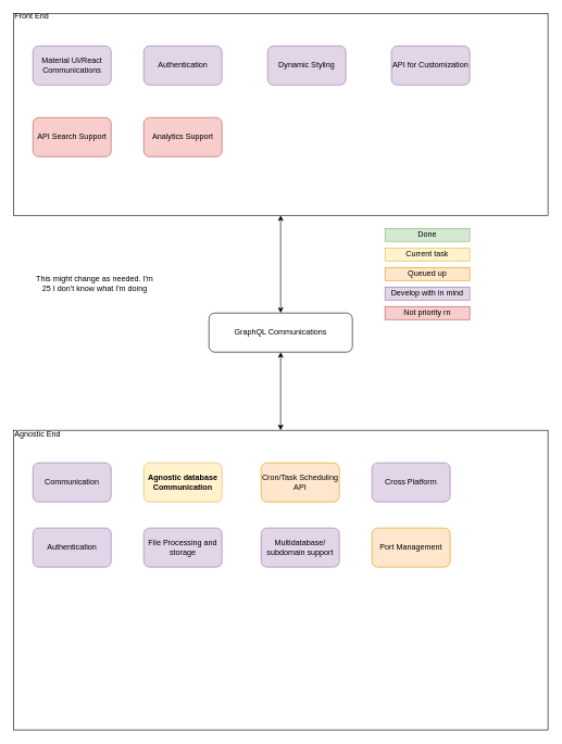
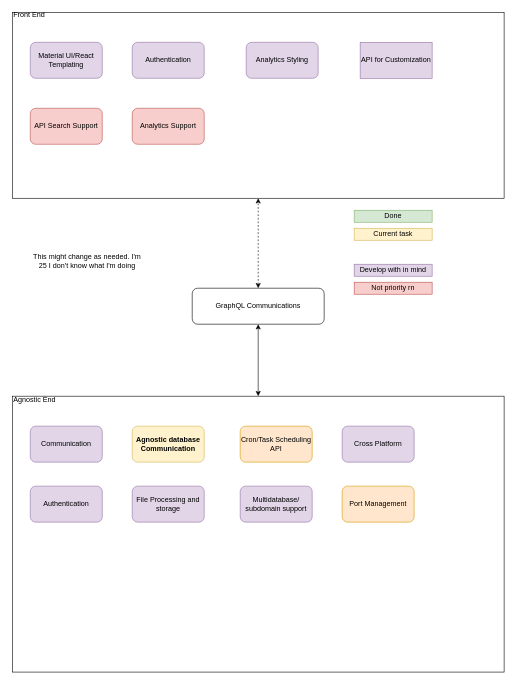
  <mxCell id="0" />
  <mxCell id="1" parent="0" />
  <mxCell id="2" value="GraphQL Communications" style="rounded=1;whiteSpace=wrap;html=1;" vertex="1" parent="1"><mxGeometry x="320" y="480" width="220" height="60" as="geometry" /></mxCell>
- <mxCell id="3" value="" style="endArrow=classic;startArrow=classic;html=1;exitX=0.5;exitY=0;exitDx=0;exitDy=0;" edge="1" parent="1" source="2" target="4"><mxGeometry width="50" height="50" relative="1" as="geometry"><mxPoint x="380" y="250" as="sourcePoint" /><mxPoint x="400" y="240" as="targetPoint" /></mxGeometry></mxCell>
+ <mxCell id="3" value="" style="endArrow=classic;startArrow=classic;html=1;exitX=0.5;exitY=0;exitDx=0;exitDy=0;dashed=1;" edge="1" parent="1" source="2" target="4"><mxGeometry width="50" height="50" relative="1" as="geometry"><mxPoint x="380" y="250" as="sourcePoint" /><mxPoint x="400" y="240" as="targetPoint" /></mxGeometry></mxCell>
  <mxCell id="4" value="Front End&lt;br&gt;&lt;br&gt;&lt;br&gt;&lt;br&gt;&lt;br&gt;&lt;br&gt;&lt;br&gt;&lt;br&gt;&lt;br&gt;&lt;br&gt;&lt;br&gt;&lt;br&gt;&lt;br&gt;&lt;br&gt;&lt;br&gt;&lt;br&gt;&lt;br&gt;&lt;br&gt;&lt;br&gt;&lt;br&gt;&lt;br&gt;&lt;br&gt;" style="rounded=0;whiteSpace=wrap;html=1;align=left;" vertex="1" parent="1"><mxGeometry width="820" height="310" as="geometry" x="20" y="20" /></mxCell>
  <mxCell id="5" value="" style="endArrow=classic;startArrow=classic;html=1;entryX=0.5;entryY=1;entryDx=0;entryDy=0;" edge="1" parent="1" target="2"><mxGeometry width="50" height="50" relative="1" as="geometry"><mxPoint x="430" y="660" as="sourcePoint" /><mxPoint x="420" y="770" as="targetPoint" /></mxGeometry></mxCell>
  <mxCell id="6" value="&lt;div&gt;&lt;span&gt;Agnostic End&lt;/span&gt;&lt;/div&gt;&lt;br&gt;&lt;br&gt;&lt;br&gt;&lt;br&gt;&lt;br&gt;&lt;br&gt;&lt;br&gt;&lt;br&gt;&lt;br&gt;&lt;br&gt;&lt;br&gt;&lt;br&gt;&lt;br&gt;&lt;br&gt;&lt;br&gt;&lt;br&gt;&lt;br&gt;&lt;br&gt;&lt;br&gt;&lt;br&gt;&lt;br&gt;&lt;br&gt;&lt;br&gt;&lt;br&gt;&lt;br&gt;&lt;br&gt;&lt;br&gt;&lt;br&gt;&lt;br&gt;&lt;br&gt;&lt;div&gt;&lt;br&gt;&lt;/div&gt;" style="rounded=0;whiteSpace=wrap;html=1;align=left;" vertex="1" parent="1"><mxGeometry y="660" width="820" height="460" as="geometry" x="20" /></mxCell>
- <mxCell id="7" value="Material UI/React Communications" style="rounded=1;whiteSpace=wrap;html=1;fillColor=#e1d5e7;strokeColor=#9673a6;" vertex="1" parent="1"><mxGeometry x="50" y="70" width="120" height="60" as="geometry" /></mxCell>
+ <mxCell id="7" value="Material UI/React Templating" style="rounded=1;whiteSpace=wrap;html=1;fillColor=#e1d5e7;strokeColor=#9673a6;" vertex="1" parent="1"><mxGeometry x="50" y="70" width="120" height="60" as="geometry" /></mxCell>
  <mxCell id="8" value="Authentication" style="rounded=1;whiteSpace=wrap;html=1;fillColor=#e1d5e7;strokeColor=#9673a6;" vertex="1" parent="1"><mxGeometry x="220" y="70" width="120" height="60" as="geometry" /></mxCell>
- <mxCell id="9" value="Dynamic Styling" style="rounded=1;whiteSpace=wrap;html=1;fillColor=#e1d5e7;strokeColor=#9673a6;" vertex="1" parent="1"><mxGeometry x="410" y="70" width="120" height="60" as="geometry" /></mxCell>
- <mxCell id="10" value="API for Customization" style="rounded=1;whiteSpace=wrap;html=1;fillColor=#e1d5e7;strokeColor=#9673a6;" vertex="1" parent="1"><mxGeometry x="600" y="70" width="120" height="60" as="geometry" /></mxCell>
+ <mxCell id="9" value="Analytics Styling" style="rounded=1;whiteSpace=wrap;html=1;fillColor=#e1d5e7;strokeColor=#9673a6;" vertex="1" parent="1"><mxGeometry x="410" y="70" width="120" height="60" as="geometry" /></mxCell>
+ <mxCell id="10" value="API for Customization" style="whiteSpace=wrap;html=1;fillColor=#e1d5e7;strokeColor=#9673a6;rounded=0;" vertex="1" parent="1"><mxGeometry x="600" y="70" width="120" height="60" as="geometry" /></mxCell>
  <mxCell id="11" value="Communication" style="rounded=1;whiteSpace=wrap;html=1;fillColor=#e1d5e7;strokeColor=#9673a6;" vertex="1" parent="1"><mxGeometry x="50" y="710" width="120" height="60" as="geometry" /></mxCell>
  <mxCell id="12" value="Agnostic database Communication" style="rounded=1;whiteSpace=wrap;html=1;fontStyle=1;fillColor=#fff2cc;strokeColor=#d6b656;" vertex="1" parent="1"><mxGeometry x="220" y="710" width="120" height="60" as="geometry" /></mxCell>
  <mxCell id="13" value="Cron/Task Scheduling API" style="rounded=1;whiteSpace=wrap;html=1;fillColor=#ffe6cc;strokeColor=#d79b00;" vertex="1" parent="1"><mxGeometry x="400" y="710" width="120" height="60" as="geometry" /></mxCell>
  <mxCell id="14" value="Cross Platform" style="rounded=1;whiteSpace=wrap;html=1;fillColor=#e1d5e7;strokeColor=#9673a6;" vertex="1" parent="1"><mxGeometry x="570" y="710" width="120" height="60" as="geometry" /></mxCell>
  <mxCell id="15" value="Authentication" style="rounded=1;whiteSpace=wrap;html=1;fillColor=#e1d5e7;strokeColor=#9673a6;" vertex="1" parent="1"><mxGeometry x="50" y="810" width="120" height="60" as="geometry" /></mxCell>
  <mxCell id="16" value="API Search Support" style="rounded=1;whiteSpace=wrap;html=1;fillColor=#f8cecc;strokeColor=#b85450;" vertex="1" parent="1"><mxGeometry x="50" y="180" width="120" height="60" as="geometry" /></mxCell>
  <mxCell id="17" value="Analytics Support" style="rounded=1;whiteSpace=wrap;html=1;fillColor=#f8cecc;strokeColor=#b85450;" vertex="1" parent="1"><mxGeometry x="220" y="180" width="120" height="60" as="geometry" /></mxCell>
  <mxCell id="18" value="File Processing and storage" style="rounded=1;whiteSpace=wrap;html=1;fillColor=#e1d5e7;strokeColor=#9673a6;" vertex="1" parent="1"><mxGeometry x="220" y="810" width="120" height="60" as="geometry" /></mxCell>
  <mxCell id="19" value="Multidatabase/&lt;br&gt;subdomain support" style="rounded=1;whiteSpace=wrap;html=1;fillColor=#e1d5e7;strokeColor=#9673a6;" vertex="1" parent="1"><mxGeometry x="400" y="810" width="120" height="60" as="geometry" /></mxCell>
  <mxCell id="20" value="Port Management" style="rounded=1;whiteSpace=wrap;html=1;fillColor=#ffe6cc;strokeColor=#d79b00;" vertex="1" parent="1"><mxGeometry x="570" y="810" width="120" height="60" as="geometry" /></mxCell>
  <mxCell id="21" value="This might change as needed. I'm 25 I don't know what I'm doing" style="text;html=1;strokeColor=none;fillColor=none;align=center;verticalAlign=middle;whiteSpace=wrap;rounded=0;" vertex="1" parent="1"><mxGeometry x="50" y="380" width="190" height="110" as="geometry" /></mxCell>
  <mxCell id="22" value="Current task" style="text;html=1;strokeColor=#d6b656;fillColor=#fff2cc;align=center;verticalAlign=middle;whiteSpace=wrap;rounded=0;" vertex="1" parent="1"><mxGeometry x="590" y="380" width="130" height="20" as="geometry" /></mxCell>
- <mxCell id="23" value="Queued up" style="text;html=1;strokeColor=#d79b00;fillColor=#ffe6cc;align=center;verticalAlign=middle;whiteSpace=wrap;rounded=0;" vertex="1" parent="1"><mxGeometry x="590" y="410" width="130" height="20" as="geometry" /></mxCell>
  <mxCell id="24" value="Develop with in mind" style="text;html=1;strokeColor=#9673a6;fillColor=#e1d5e7;align=center;verticalAlign=middle;whiteSpace=wrap;rounded=0;" vertex="1" parent="1"><mxGeometry x="590" y="440" width="130" height="20" as="geometry" /></mxCell>
  <mxCell id="25" value="Not priority rn" style="text;html=1;strokeColor=#b85450;fillColor=#f8cecc;align=center;verticalAlign=middle;whiteSpace=wrap;rounded=0;" vertex="1" parent="1"><mxGeometry x="590" y="470" width="130" height="20" as="geometry" /></mxCell>
  <mxCell id="26" value="Done" style="text;html=1;strokeColor=#82b366;fillColor=#d5e8d4;align=center;verticalAlign=middle;whiteSpace=wrap;rounded=0;" vertex="1" parent="1"><mxGeometry x="590" y="350" width="130" height="20" as="geometry" /></mxCell>
